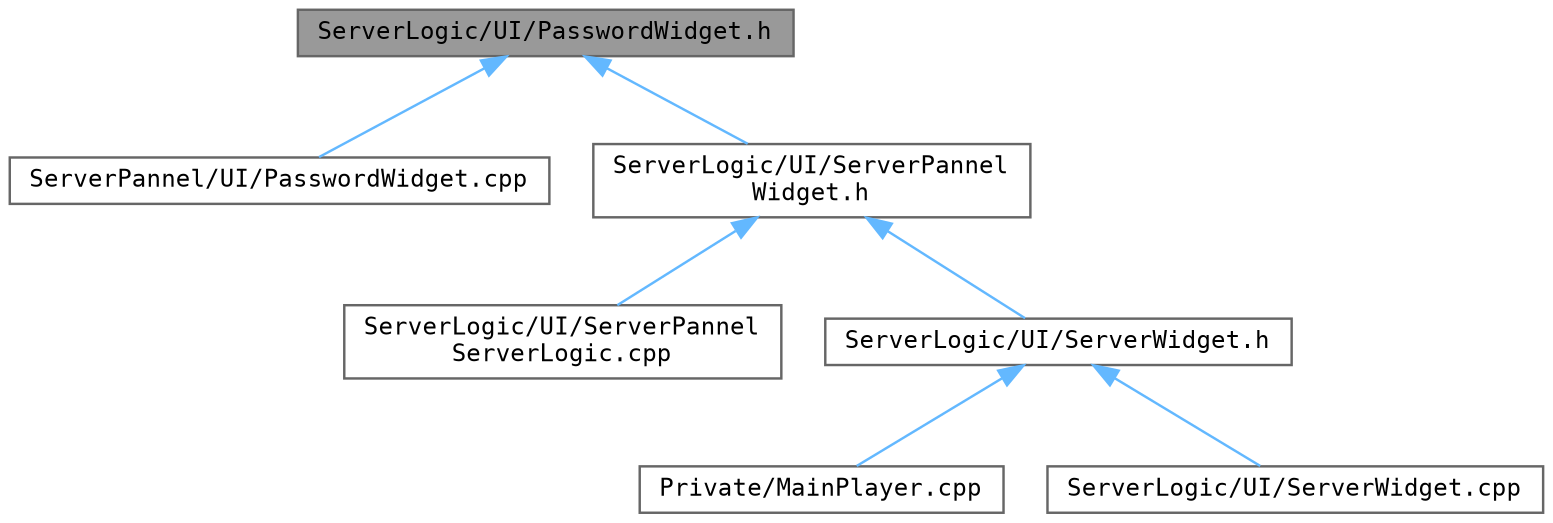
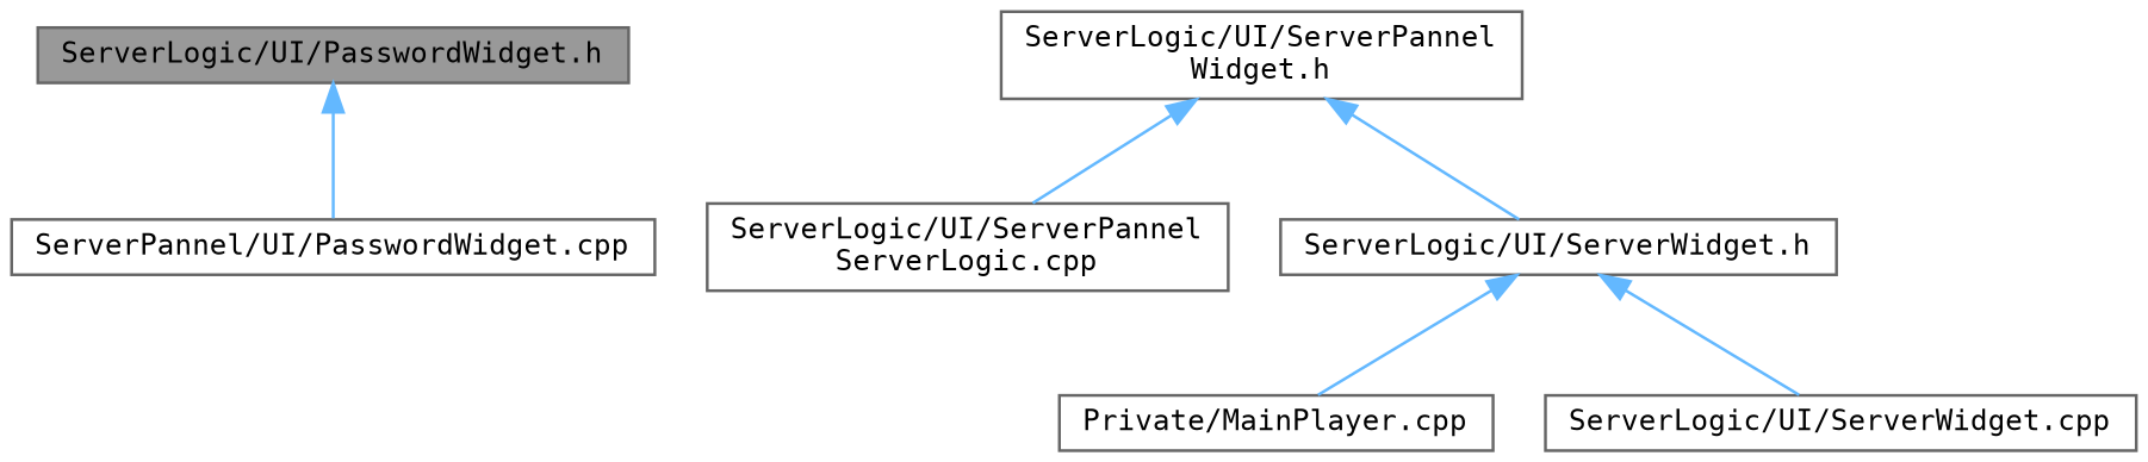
  digraph {
    fontname="DejaVu Sans Mono"
    node [color=grey40 fillcolor=white fontname="DejaVu Sans Mono" fontsize=10 shape=box style=filled]
    edge [color=steelblue1 dir=back fontname="DejaVu Sans Mono" fontsize=10 labelfontname=Helvetica labelfontsize=10 style=solid]
    n1 [color=gray40 fillcolor=grey60 fontcolor=black height=0.2 label="ServerLogic/UI/PasswordWidget.h" width=0.4]
    n2 [height=0.2 label="ServerPannel/UI/PasswordWidget.cpp" width=0.4]
    n3 [height=0.2 label="ServerLogic/UI/ServerPannel\lWidget.h" width=0.4]
    n4 [height=0.2 label="ServerLogic/UI/ServerPannel\lServerLogic.cpp" width=0.4]
    n5 [height=0.2 label="ServerLogic/UI/ServerWidget.h" width=0.4]
    n6 [height=0.2 label="Private/MainPlayer.cpp" width=0.4]
    n7 [height=0.2 label="ServerLogic/UI/ServerWidget.cpp" width=0.4]
    n1 -> n2
-   n1 -> n3
    n3 -> n4
    n3 -> n5
    n5 -> n6
    n5 -> n7
  }
